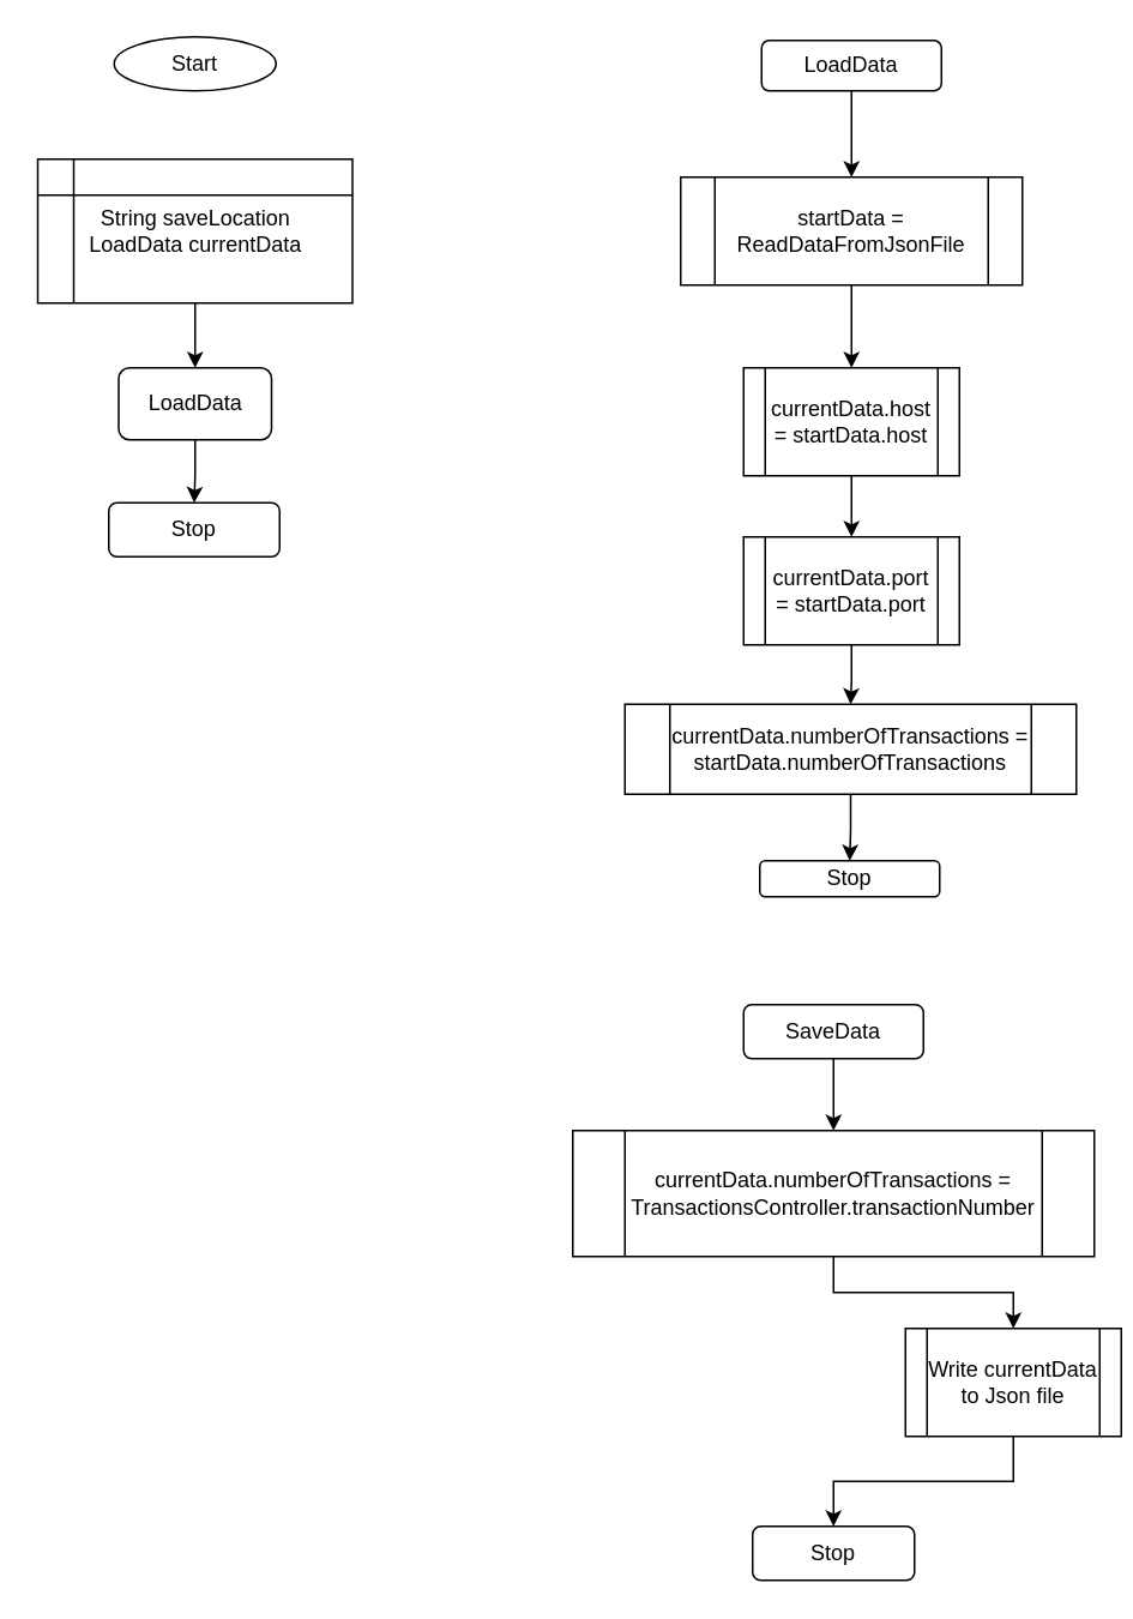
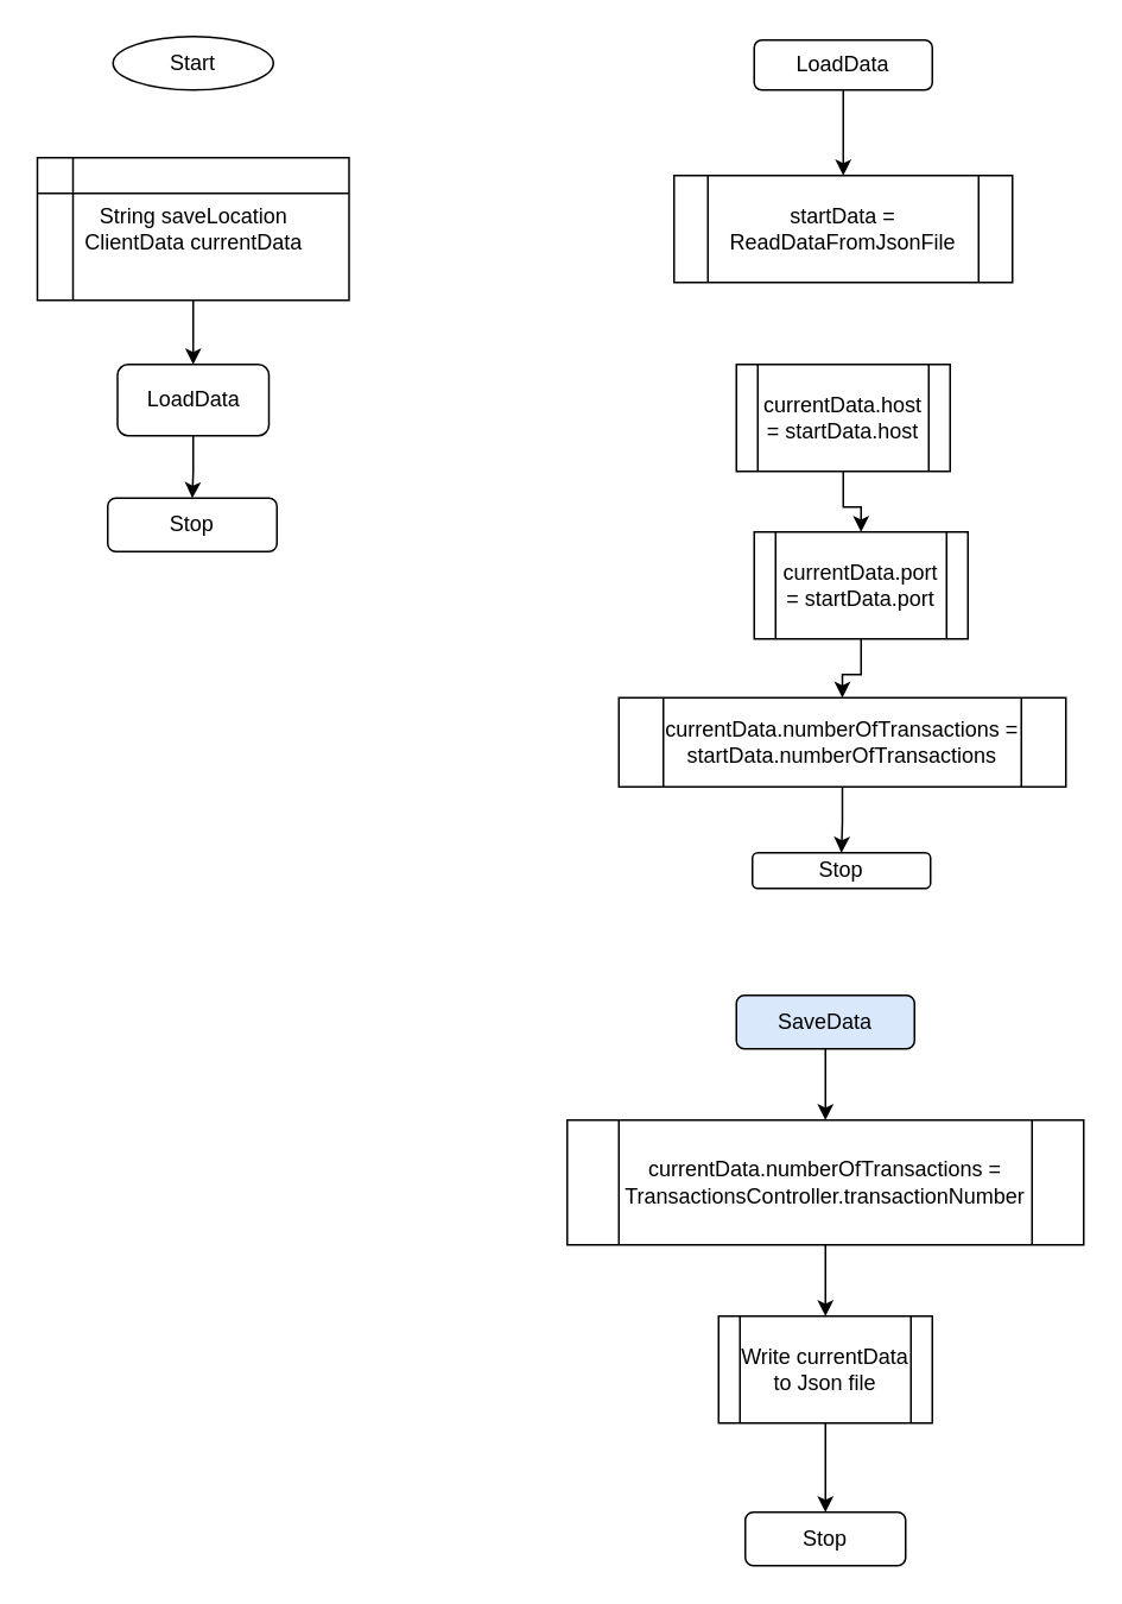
  <mxCell id="0" />
  <mxCell id="1" parent="0" />
  <mxCell id="2" value="Start" style="ellipse;whiteSpace=wrap;html=1;" parent="1" vertex="1"><mxGeometry x="63" y="20" width="90" height="30" as="geometry" /></mxCell>
  <mxCell id="3" style="edgeStyle=orthogonalEdgeStyle;rounded=0;orthogonalLoop=1;jettySize=auto;html=1;" parent="1" source="4" target="6" edge="1"><mxGeometry relative="1" as="geometry" /></mxCell>
- <mxCell id="4" value="String saveLocation&lt;br&gt;LoadData currentData" style="shape=internalStorage;whiteSpace=wrap;html=1;backgroundOutline=1;" parent="1" vertex="1"><mxGeometry x="20.5" y="88" width="175" height="80" as="geometry" /></mxCell>
+ <mxCell id="4" value="String saveLocation&lt;br&gt;ClientData currentData" style="shape=internalStorage;whiteSpace=wrap;html=1;backgroundOutline=1;" parent="1" vertex="1"><mxGeometry x="20.5" y="88" width="175" height="80" as="geometry" /></mxCell>
  <mxCell id="5" style="edgeStyle=orthogonalEdgeStyle;rounded=0;orthogonalLoop=1;jettySize=auto;html=1;" parent="1" source="6" target="7" edge="1"><mxGeometry relative="1" as="geometry" /></mxCell>
  <mxCell id="6" value="LoadData" style="rounded=1;whiteSpace=wrap;html=1;" parent="1" vertex="1"><mxGeometry x="65.5" y="204" width="85" height="40" as="geometry" /></mxCell>
  <mxCell id="7" value="Stop" style="rounded=1;whiteSpace=wrap;html=1;" parent="1" vertex="1"><mxGeometry x="60" y="279" width="95" height="30" as="geometry" /></mxCell>
  <mxCell id="8" style="edgeStyle=orthogonalEdgeStyle;rounded=0;orthogonalLoop=1;jettySize=auto;html=1;entryX=0.5;entryY=0;entryDx=0;entryDy=0;" parent="1" source="9" target="11" edge="1"><mxGeometry relative="1" as="geometry" /></mxCell>
  <mxCell id="9" value="LoadData" style="rounded=1;whiteSpace=wrap;html=1;" parent="1" vertex="1"><mxGeometry x="423" y="22" width="100" height="28" as="geometry" /></mxCell>
- <mxCell id="10" style="edgeStyle=orthogonalEdgeStyle;rounded=0;orthogonalLoop=1;jettySize=auto;html=1;entryX=0.5;entryY=0;entryDx=0;entryDy=0;" parent="1" source="11" target="13" edge="1"><mxGeometry relative="1" as="geometry" /></mxCell>
  <mxCell id="11" value="startData = ReadDataFromJsonFile" style="shape=process;whiteSpace=wrap;html=1;backgroundOutline=1;" parent="1" vertex="1"><mxGeometry x="378" y="98" width="190" height="60" as="geometry" /></mxCell>
  <mxCell id="12" style="edgeStyle=orthogonalEdgeStyle;rounded=0;orthogonalLoop=1;jettySize=auto;html=1;entryX=0.5;entryY=0;entryDx=0;entryDy=0;" parent="1" source="13" target="15" edge="1"><mxGeometry relative="1" as="geometry" /></mxCell>
  <mxCell id="13" value="currentData.host = startData.host" style="shape=process;whiteSpace=wrap;html=1;backgroundOutline=1;" parent="1" vertex="1"><mxGeometry x="413" y="204" width="120" height="60" as="geometry" /></mxCell>
  <mxCell id="14" style="edgeStyle=orthogonalEdgeStyle;rounded=0;orthogonalLoop=1;jettySize=auto;html=1;entryX=0.5;entryY=0;entryDx=0;entryDy=0;" parent="1" source="15" target="17" edge="1"><mxGeometry relative="1" as="geometry" /></mxCell>
- <mxCell id="15" value="currentData.port = startData.port" style="shape=process;whiteSpace=wrap;html=1;backgroundOutline=1;" parent="1" vertex="1"><mxGeometry x="413" y="298" width="120" height="60" as="geometry" /></mxCell>
+ <mxCell id="15" value="currentData.port = startData.port" style="shape=process;whiteSpace=wrap;html=1;backgroundOutline=1;" parent="1" vertex="1"><mxGeometry x="423" y="298" width="120" height="60" as="geometry" /></mxCell>
  <mxCell id="16" style="edgeStyle=orthogonalEdgeStyle;rounded=0;orthogonalLoop=1;jettySize=auto;html=1;entryX=0.5;entryY=0;entryDx=0;entryDy=0;" parent="1" source="17" target="18" edge="1"><mxGeometry relative="1" as="geometry" /></mxCell>
  <mxCell id="17" value="currentData.numberOfTransactions = startData.numberOfTransactions" style="shape=process;whiteSpace=wrap;html=1;backgroundOutline=1;" parent="1" vertex="1"><mxGeometry x="347" y="391" width="251" height="50" as="geometry" /></mxCell>
  <mxCell id="18" value="Stop" style="rounded=1;whiteSpace=wrap;html=1;" parent="1" vertex="1"><mxGeometry x="422" y="478" width="100" height="20" as="geometry" /></mxCell>
  <mxCell id="19" style="edgeStyle=orthogonalEdgeStyle;rounded=0;orthogonalLoop=1;jettySize=auto;html=1;" parent="1" source="20" target="22" edge="1"><mxGeometry relative="1" as="geometry" /></mxCell>
- <mxCell id="20" value="SaveData" style="rounded=1;whiteSpace=wrap;html=1;" parent="1" vertex="1"><mxGeometry x="413" y="558" width="100" height="30" as="geometry" /></mxCell>
+ <mxCell id="20" value="SaveData" style="rounded=1;whiteSpace=wrap;html=1;fillColor=#dae8fc;" parent="1" vertex="1"><mxGeometry x="413" y="558" width="100" height="30" as="geometry" /></mxCell>
  <mxCell id="21" style="edgeStyle=orthogonalEdgeStyle;rounded=0;orthogonalLoop=1;jettySize=auto;html=1;entryX=0.5;entryY=0;entryDx=0;entryDy=0;" parent="1" source="22" target="24" edge="1"><mxGeometry relative="1" as="geometry" /></mxCell>
  <mxCell id="22" value="currentData.numberOfTransactions = TransactionsController.transactionNumber" style="shape=process;whiteSpace=wrap;html=1;backgroundOutline=1;" parent="1" vertex="1"><mxGeometry x="318" y="628" width="290" height="70" as="geometry" /></mxCell>
  <mxCell id="23" style="edgeStyle=orthogonalEdgeStyle;rounded=0;orthogonalLoop=1;jettySize=auto;html=1;entryX=0.5;entryY=0;entryDx=0;entryDy=0;" parent="1" source="24" target="25" edge="1"><mxGeometry relative="1" as="geometry" /></mxCell>
- <mxCell id="24" value="Write currentData to Json file" style="shape=process;whiteSpace=wrap;html=1;backgroundOutline=1;" parent="1" vertex="1"><mxGeometry x="503" y="738" width="120" height="60" as="geometry" /></mxCell>
+ <mxCell id="24" value="Write currentData to Json file" style="shape=process;whiteSpace=wrap;html=1;backgroundOutline=1;" parent="1" vertex="1"><mxGeometry x="403" y="738" width="120" height="60" as="geometry" /></mxCell>
  <mxCell id="25" value="Stop" style="rounded=1;whiteSpace=wrap;html=1;" parent="1" vertex="1"><mxGeometry x="418" y="848" width="90" height="30" as="geometry" /></mxCell>
